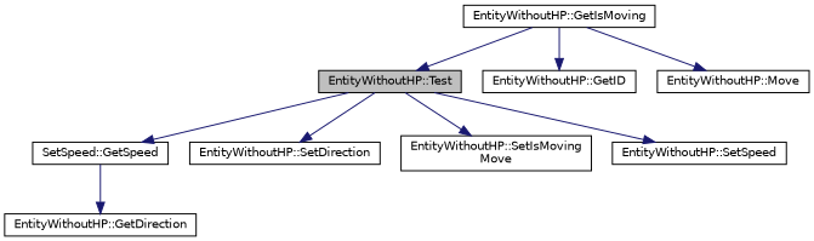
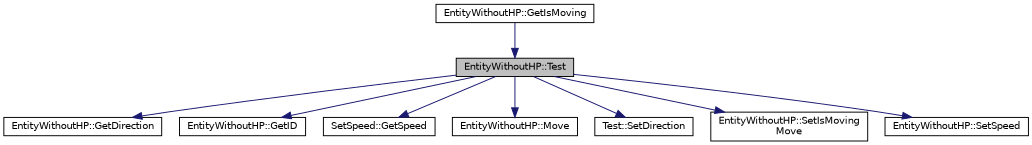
  digraph {
    rankdir=TB
    node [color=black fontname=Helvetica fontsize=10 shape=record]
    edge [color=midnightblue fontname=Helvetica fontsize=10 labelfontname=Helvetica labelfontsize=10 style=solid]
    n1 [fillcolor=grey75 fontcolor=black height=0.2 label="EntityWithoutHP::Test" style=filled width=0.4]
    n2 [height=0.2 label="EntityWithoutHP::GetDirection" width=0.4]
    n3 [height=0.2 label="EntityWithoutHP::GetID" width=0.4]
    n4 [height=0.2 label="SetSpeed::GetSpeed" width=0.4]
    n5 [height=0.2 label="EntityWithoutHP::Move" width=0.4]
-   n6 [height=0.2 label="EntityWithoutHP::SetDirection" width=0.4]
+   n6 [height=0.2 label="Test::SetDirection" width=0.4]
    n7 [height=0.2 label="EntityWithoutHP::SetIsMoving\lMove" width=0.4]
    n8 [height=0.2 label="EntityWithoutHP::SetSpeed" width=0.4]
    n9 [height=0.2 label="EntityWithoutHP::GetIsMoving" width=0.4]
-   n4 -> n2
-   n9 -> n3
+   n1 -> n2
+   n1 -> n3
    n1 -> n4
-   n9 -> n5
+   n1 -> n5
    n1 -> n6
    n1 -> n7
    n1 -> n8
    n9 -> n1
  }
